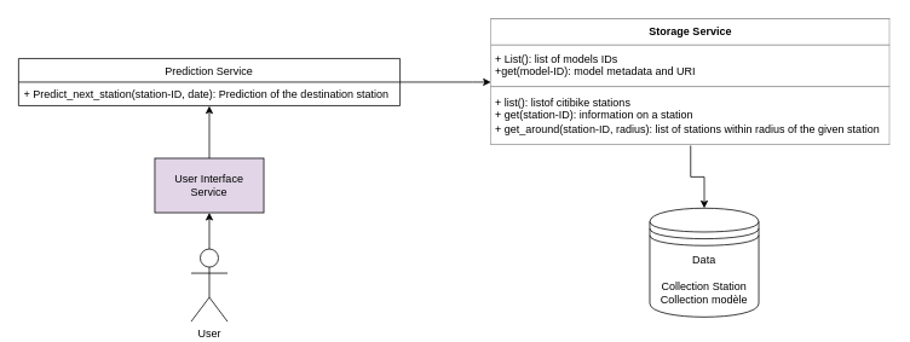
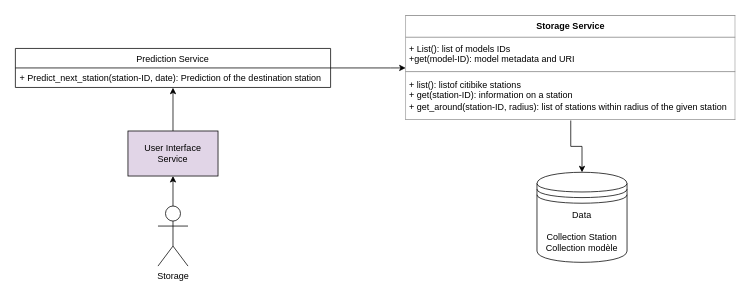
  <mxCell id="0" />
  <mxCell id="1" parent="0" />
- <mxCell id="2" value="User" style="shape=umlActor;verticalLabelPosition=bottom;labelBackgroundColor=#ffffff;verticalAlign=top;html=1;outlineConnect=0;" vertex="1" parent="1"><mxGeometry x="210" y="274" width="40" height="80" as="geometry" /></mxCell>
+ <mxCell id="2" value="Storage" style="shape=umlActor;verticalLabelPosition=bottom;labelBackgroundColor=#ffffff;verticalAlign=top;html=1;outlineConnect=0;" vertex="1" parent="1"><mxGeometry x="210" y="274" width="40" height="80" as="geometry" /></mxCell>
  <mxCell id="3" value="" style="endArrow=classic;html=1;" edge="1" parent="1"><mxGeometry width="50" height="50" relative="1" as="geometry"><mxPoint x="230" y="274" as="sourcePoint" /><mxPoint x="230" y="234" as="targetPoint" /></mxGeometry></mxCell>
  <mxCell id="4" style="edgeStyle=orthogonalEdgeStyle;rounded=0;orthogonalLoop=1;jettySize=auto;html=1;exitX=0.5;exitY=0;exitDx=0;exitDy=0;entryX=0.5;entryY=1.013;entryDx=0;entryDy=0;entryPerimeter=0;" edge="1" parent="1" source="5" target="10"><mxGeometry relative="1" as="geometry" /></mxCell>
  <mxCell id="5" value="User Interface Service" style="rounded=0;whiteSpace=wrap;html=1;fillColor=#e1d5e7;" vertex="1" parent="1"><mxGeometry x="170" y="174" width="120" height="60" as="geometry" /></mxCell>
  <mxCell id="6" value="" style="edgeStyle=orthogonalEdgeStyle;rounded=0;orthogonalLoop=1;jettySize=auto;html=1;" edge="1" parent="1" source="7" target="11"><mxGeometry relative="1" as="geometry" /></mxCell>
  <mxCell id="7" value="&lt;table border=&quot;1&quot; width=&quot;100%&quot; cellpadding=&quot;4&quot; style=&quot;width: 100% ; height: 100% ; border-collapse: collapse&quot;&gt;&lt;tbody&gt;&lt;tr&gt;&lt;th align=&quot;center&quot;&gt;Storage Service&lt;/th&gt;&lt;/tr&gt;&lt;tr&gt;&lt;td&gt;+ List(): list of models IDs&lt;br&gt;+get(model-ID): model metadata and URI&lt;/td&gt;&lt;/tr&gt;&lt;tr&gt;&lt;td&gt;+ list(): listof citibike stations&lt;br&gt;+ get(station-ID): information on a station&lt;br&gt;+ get_around(station-ID, radius): list of stations within radius of the given station&lt;/td&gt;&lt;/tr&gt;&lt;/tbody&gt;&lt;/table&gt;" style="text;html=1;strokeColor=none;fillColor=none;overflow=fill;" vertex="1" parent="1"><mxGeometry x="540" width="440" height="140" as="geometry" y="20" /></mxCell>
  <mxCell id="8" style="edgeStyle=orthogonalEdgeStyle;rounded=0;orthogonalLoop=1;jettySize=auto;html=1;entryX=0;entryY=0.5;entryDx=0;entryDy=0;" edge="1" parent="1" source="9" target="7"><mxGeometry relative="1" as="geometry"><mxPoint x="800" y="34" as="targetPoint" /><Array as="points"><mxPoint x="520" y="90" /><mxPoint x="520" y="90" /></Array></mxGeometry></mxCell>
  <mxCell id="9" value="Prediction Service" style="swimlane;fontStyle=0;childLayout=stackLayout;horizontal=1;startSize=26;fillColor=none;horizontalStack=0;resizeParent=1;resizeParentMax=0;resizeLast=0;collapsible=1;marginBottom=0;" vertex="1" parent="1"><mxGeometry y="64" width="420" height="52" as="geometry" x="20" /></mxCell>
  <mxCell id="10" value="+ Predict_next_station(station-ID, date): Prediction of the destination station " style="text;strokeColor=none;fillColor=none;align=left;verticalAlign=top;spacingLeft=4;spacingRight=4;overflow=hidden;rotatable=0;points=[[0,0.5],[1,0.5]];portConstraint=eastwest;" vertex="1" parent="9"><mxGeometry y="26" width="420" height="26" as="geometry" /></mxCell>
  <mxCell id="11" value="Data&lt;br&gt;&lt;br&gt;Collection Station&lt;br&gt;Collection modèle&lt;br&gt;" style="shape=datastore;whiteSpace=wrap;html=1;" vertex="1" parent="1"><mxGeometry x="715" y="229" width="120" height="120" as="geometry" /></mxCell>
